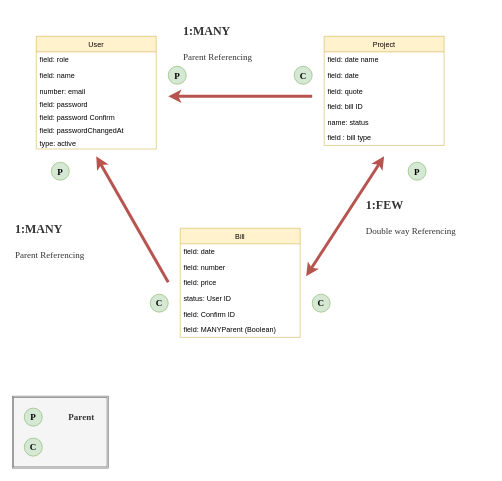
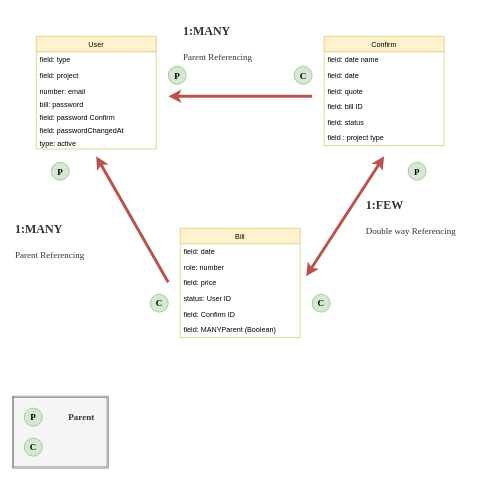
  <mxCell id="0" />
  <mxCell id="1" parent="0" />
  <mxCell id="2" value="User" style="swimlane;fontStyle=0;childLayout=stackLayout;horizontal=1;startSize=26;fillColor=#fff2cc;horizontalStack=0;resizeParent=1;resizeParentMax=0;resizeLast=0;collapsible=1;marginBottom=0;direction=east;strokeColor=#d6b656;" vertex="1" parent="1"><mxGeometry x="60" y="60" width="200" height="188" as="geometry" /></mxCell>
- <mxCell id="3" value="field: role" style="text;strokeColor=none;fillColor=none;align=left;verticalAlign=top;spacingLeft=4;spacingRight=4;overflow=hidden;rotatable=0;points=[[0,0.5],[1,0.5]];portConstraint=eastwest;" vertex="1" parent="2"><mxGeometry y="26" width="200" height="26" as="geometry" /></mxCell>
- <mxCell id="4" value="field: name&#10;" style="text;strokeColor=none;fillColor=none;align=left;verticalAlign=top;spacingLeft=4;spacingRight=4;overflow=hidden;rotatable=0;points=[[0,0.5],[1,0.5]];portConstraint=eastwest;" vertex="1" parent="2"><mxGeometry y="52" width="200" height="26" as="geometry" /></mxCell>
+ <mxCell id="3" value="field: type" style="text;strokeColor=none;fillColor=none;align=left;verticalAlign=top;spacingLeft=4;spacingRight=4;overflow=hidden;rotatable=0;points=[[0,0.5],[1,0.5]];portConstraint=eastwest;" vertex="1" parent="2"><mxGeometry y="26" width="200" height="26" as="geometry" /></mxCell>
+ <mxCell id="4" value="field: project&#10;" style="text;strokeColor=none;fillColor=none;align=left;verticalAlign=top;spacingLeft=4;spacingRight=4;overflow=hidden;rotatable=0;points=[[0,0.5],[1,0.5]];portConstraint=eastwest;" vertex="1" parent="2"><mxGeometry y="52" width="200" height="26" as="geometry" /></mxCell>
  <mxCell id="5" value="number: email&#10;" style="text;strokeColor=none;fillColor=none;align=left;verticalAlign=top;spacingLeft=4;spacingRight=4;overflow=hidden;rotatable=0;points=[[0,0.5],[1,0.5]];portConstraint=eastwest;" vertex="1" parent="2"><mxGeometry y="78" width="200" height="22" as="geometry" /></mxCell>
- <mxCell id="6" value="field: password" style="text;strokeColor=none;fillColor=none;align=left;verticalAlign=top;spacingLeft=4;spacingRight=4;overflow=hidden;rotatable=0;points=[[0,0.5],[1,0.5]];portConstraint=eastwest;" vertex="1" parent="2"><mxGeometry y="100" width="200" height="22" as="geometry" /></mxCell>
+ <mxCell id="6" value="bill: password" style="text;strokeColor=none;fillColor=none;align=left;verticalAlign=top;spacingLeft=4;spacingRight=4;overflow=hidden;rotatable=0;points=[[0,0.5],[1,0.5]];portConstraint=eastwest;" vertex="1" parent="2"><mxGeometry y="100" width="200" height="22" as="geometry" /></mxCell>
  <mxCell id="7" value="field: password Confirm&#10;" style="text;strokeColor=none;fillColor=none;align=left;verticalAlign=top;spacingLeft=4;spacingRight=4;overflow=hidden;rotatable=0;points=[[0,0.5],[1,0.5]];portConstraint=eastwest;" vertex="1" parent="2"><mxGeometry y="122" width="200" height="22" as="geometry" /></mxCell>
  <mxCell id="8" value="field: passwordChangedAt" style="text;strokeColor=none;fillColor=none;align=left;verticalAlign=top;spacingLeft=4;spacingRight=4;overflow=hidden;rotatable=0;points=[[0,0.5],[1,0.5]];portConstraint=eastwest;" vertex="1" parent="2"><mxGeometry y="144" width="200" height="22" as="geometry" /></mxCell>
  <mxCell id="9" value="type: active&#10;" style="text;strokeColor=none;fillColor=none;align=left;verticalAlign=top;spacingLeft=4;spacingRight=4;overflow=hidden;rotatable=0;points=[[0,0.5],[1,0.5]];portConstraint=eastwest;" vertex="1" parent="2"><mxGeometry y="166" width="200" height="22" as="geometry" /></mxCell>
- <mxCell id="10" value="Project" style="swimlane;fontStyle=0;childLayout=stackLayout;horizontal=1;startSize=26;fillColor=#fff2cc;horizontalStack=0;resizeParent=1;resizeParentMax=0;resizeLast=0;collapsible=1;marginBottom=0;strokeColor=#d6b656;" vertex="1" parent="1"><mxGeometry x="540" y="60" width="200" height="182" as="geometry" /></mxCell>
+ <mxCell id="10" value="Confirm" style="swimlane;fontStyle=0;childLayout=stackLayout;horizontal=1;startSize=26;fillColor=#fff2cc;horizontalStack=0;resizeParent=1;resizeParentMax=0;resizeLast=0;collapsible=1;marginBottom=0;strokeColor=#d6b656;" vertex="1" parent="1"><mxGeometry x="540" y="60" width="200" height="182" as="geometry" /></mxCell>
  <mxCell id="11" value="field: date name" style="text;strokeColor=none;fillColor=none;align=left;verticalAlign=top;spacingLeft=4;spacingRight=4;overflow=hidden;rotatable=0;points=[[0,0.5],[1,0.5]];portConstraint=eastwest;" vertex="1" parent="10"><mxGeometry y="26" width="200" height="26" as="geometry" /></mxCell>
  <mxCell id="12" value="field: date" style="text;strokeColor=none;fillColor=none;align=left;verticalAlign=top;spacingLeft=4;spacingRight=4;overflow=hidden;rotatable=0;points=[[0,0.5],[1,0.5]];portConstraint=eastwest;" vertex="1" parent="10"><mxGeometry y="52" width="200" height="26" as="geometry" /></mxCell>
  <mxCell id="13" value="field: quote" style="text;strokeColor=none;fillColor=none;align=left;verticalAlign=top;spacingLeft=4;spacingRight=4;overflow=hidden;rotatable=0;points=[[0,0.5],[1,0.5]];portConstraint=eastwest;" vertex="1" parent="10"><mxGeometry y="78" width="200" height="26" as="geometry" /></mxCell>
  <mxCell id="14" value="field: bill ID" style="text;strokeColor=none;fillColor=none;align=left;verticalAlign=top;spacingLeft=4;spacingRight=4;overflow=hidden;rotatable=0;points=[[0,0.5],[1,0.5]];portConstraint=eastwest;" vertex="1" parent="10"><mxGeometry y="104" width="200" height="26" as="geometry" /></mxCell>
- <mxCell id="15" value="name: status" style="text;strokeColor=none;fillColor=none;align=left;verticalAlign=top;spacingLeft=4;spacingRight=4;overflow=hidden;rotatable=0;points=[[0,0.5],[1,0.5]];portConstraint=eastwest;" vertex="1" parent="10"><mxGeometry y="130" width="200" height="26" as="geometry" /></mxCell>
- <mxCell id="16" value="field : bill type" style="text;strokeColor=none;fillColor=none;align=left;verticalAlign=top;spacingLeft=4;spacingRight=4;overflow=hidden;rotatable=0;points=[[0,0.5],[1,0.5]];portConstraint=eastwest;" vertex="1" parent="10"><mxGeometry y="156" width="200" height="26" as="geometry" /></mxCell>
+ <mxCell id="15" value="field: status" style="text;strokeColor=none;fillColor=none;align=left;verticalAlign=top;spacingLeft=4;spacingRight=4;overflow=hidden;rotatable=0;points=[[0,0.5],[1,0.5]];portConstraint=eastwest;" vertex="1" parent="10"><mxGeometry y="130" width="200" height="26" as="geometry" /></mxCell>
+ <mxCell id="16" value="field : project type" style="text;strokeColor=none;fillColor=none;align=left;verticalAlign=top;spacingLeft=4;spacingRight=4;overflow=hidden;rotatable=0;points=[[0,0.5],[1,0.5]];portConstraint=eastwest;" vertex="1" parent="10"><mxGeometry y="156" width="200" height="26" as="geometry" /></mxCell>
  <mxCell id="17" value="Bill" style="swimlane;fontStyle=0;childLayout=stackLayout;horizontal=1;startSize=26;fillColor=#fff2cc;horizontalStack=0;resizeParent=1;resizeParentMax=0;resizeLast=0;collapsible=1;marginBottom=0;strokeColor=#d6b656;" vertex="1" parent="1"><mxGeometry x="300" y="380" width="200" height="182" as="geometry" /></mxCell>
  <mxCell id="18" value="field: date" style="text;strokeColor=none;fillColor=none;align=left;verticalAlign=top;spacingLeft=4;spacingRight=4;overflow=hidden;rotatable=0;points=[[0,0.5],[1,0.5]];portConstraint=eastwest;" vertex="1" parent="17"><mxGeometry y="26" width="200" height="26" as="geometry" /></mxCell>
- <mxCell id="19" value="field: number" style="text;strokeColor=none;fillColor=none;align=left;verticalAlign=top;spacingLeft=4;spacingRight=4;overflow=hidden;rotatable=0;points=[[0,0.5],[1,0.5]];portConstraint=eastwest;" vertex="1" parent="17"><mxGeometry y="52" width="200" height="26" as="geometry" /></mxCell>
+ <mxCell id="19" value="role: number" style="text;strokeColor=none;fillColor=none;align=left;verticalAlign=top;spacingLeft=4;spacingRight=4;overflow=hidden;rotatable=0;points=[[0,0.5],[1,0.5]];portConstraint=eastwest;" vertex="1" parent="17"><mxGeometry y="52" width="200" height="26" as="geometry" /></mxCell>
  <mxCell id="20" value="field: price" style="text;strokeColor=none;fillColor=none;align=left;verticalAlign=top;spacingLeft=4;spacingRight=4;overflow=hidden;rotatable=0;points=[[0,0.5],[1,0.5]];portConstraint=eastwest;" vertex="1" parent="17"><mxGeometry y="78" width="200" height="26" as="geometry" /></mxCell>
  <mxCell id="21" value="status: User ID" style="text;strokeColor=none;fillColor=none;align=left;verticalAlign=top;spacingLeft=4;spacingRight=4;overflow=hidden;rotatable=0;points=[[0,0.5],[1,0.5]];portConstraint=eastwest;" vertex="1" parent="17"><mxGeometry y="104" width="200" height="26" as="geometry" /></mxCell>
  <mxCell id="22" value="field: Confirm ID" style="text;strokeColor=none;fillColor=none;align=left;verticalAlign=top;spacingLeft=4;spacingRight=4;overflow=hidden;rotatable=0;points=[[0,0.5],[1,0.5]];portConstraint=eastwest;" vertex="1" parent="17"><mxGeometry y="130" width="200" height="26" as="geometry" /></mxCell>
  <mxCell id="23" value="field: MANYParent (Boolean)" style="text;strokeColor=none;fillColor=none;align=left;verticalAlign=top;spacingLeft=4;spacingRight=4;overflow=hidden;rotatable=0;points=[[0,0.5],[1,0.5]];portConstraint=eastwest;" vertex="1" parent="17"><mxGeometry y="156" width="200" height="26" as="geometry" /></mxCell>
  <mxCell id="24" value="" style="shape=ext;double=1;rounded=0;whiteSpace=wrap;html=1;fillColor=#f5f5f5;strokeColor=#666666;fontColor=#333333;" vertex="1" parent="1"><mxGeometry x="20" y="660" width="160" height="120" as="geometry" /></mxCell>
  <mxCell id="25" value="&lt;b&gt;&lt;font face=&quot;Lucida Console&quot; style=&quot;font-size: 15px&quot;&gt;P&lt;/font&gt;&lt;/b&gt;" style="ellipse;whiteSpace=wrap;html=1;aspect=fixed;fillColor=#d5e8d4;strokeColor=#82b366;" vertex="1" parent="1"><mxGeometry x="40" y="680" width="30" height="30" as="geometry" /></mxCell>
  <mxCell id="26" value="&lt;p style=&quot;line-height: 80% ; font-size: 15px&quot;&gt;Parent&lt;/p&gt;" style="text;html=1;fontSize=15;fontStyle=1;verticalAlign=middle;align=center;fontFamily=Lucida Console;fontColor=#333333;" vertex="1" parent="1"><mxGeometry x="100" y="675" width="70" height="40" as="geometry" /></mxCell>
  <mxCell id="27" value="&lt;b&gt;&lt;font face=&quot;Lucida Console&quot; style=&quot;font-size: 15px&quot;&gt;C&lt;/font&gt;&lt;/b&gt;" style="ellipse;whiteSpace=wrap;html=1;aspect=fixed;fillColor=#d5e8d4;strokeColor=#82b366;" vertex="1" parent="1"><mxGeometry x="40" y="730" width="30" height="30" as="geometry" /></mxCell>
  <mxCell id="28" value="" style="endArrow=classic;html=1;fontFamily=Lucida Console;fontSize=15;fontColor=#333333;strokeWidth=5;fillColor=#f8cecc;strokeColor=#b85450;" edge="1" parent="1"><mxGeometry width="50" height="50" relative="1" as="geometry"><mxPoint x="520" y="160" as="sourcePoint" /><mxPoint x="280" y="160" as="targetPoint" /></mxGeometry></mxCell>
  <mxCell id="29" value="&lt;b&gt;&lt;font face=&quot;Lucida Console&quot; style=&quot;font-size: 15px&quot;&gt;P&lt;/font&gt;&lt;/b&gt;" style="ellipse;whiteSpace=wrap;html=1;aspect=fixed;fillColor=#d5e8d4;strokeColor=#82b366;" vertex="1" parent="1"><mxGeometry x="280" y="110" width="30" height="30" as="geometry" /></mxCell>
  <mxCell id="30" value="&lt;b&gt;&lt;font face=&quot;Lucida Console&quot; style=&quot;font-size: 15px&quot;&gt;C&lt;/font&gt;&lt;/b&gt;" style="ellipse;whiteSpace=wrap;html=1;aspect=fixed;fillColor=#d5e8d4;strokeColor=#82b366;" vertex="1" parent="1"><mxGeometry x="490" y="110" width="30" height="30" as="geometry" /></mxCell>
  <mxCell id="31" value="" style="endArrow=classic;html=1;fontFamily=Lucida Console;fontSize=15;fontColor=#333333;strokeWidth=5;fillColor=#f8cecc;strokeColor=#b85450;" edge="1" parent="1"><mxGeometry width="50" height="50" relative="1" as="geometry"><mxPoint x="280" y="470" as="sourcePoint" /><mxPoint x="160" y="260" as="targetPoint" /></mxGeometry></mxCell>
  <mxCell id="32" value="&lt;b&gt;&lt;font face=&quot;Lucida Console&quot; style=&quot;font-size: 15px&quot;&gt;P&lt;/font&gt;&lt;/b&gt;" style="ellipse;whiteSpace=wrap;html=1;aspect=fixed;fillColor=#d5e8d4;strokeColor=#82b366;" vertex="1" parent="1"><mxGeometry x="85" y="270" width="30" height="30" as="geometry" /></mxCell>
  <mxCell id="33" value="&lt;b&gt;&lt;font face=&quot;Lucida Console&quot; style=&quot;font-size: 15px&quot;&gt;C&lt;/font&gt;&lt;/b&gt;" style="ellipse;whiteSpace=wrap;html=1;aspect=fixed;fillColor=#d5e8d4;strokeColor=#82b366;" vertex="1" parent="1"><mxGeometry x="250" y="490" width="30" height="30" as="geometry" /></mxCell>
  <mxCell id="34" value="&lt;b&gt;&lt;font face=&quot;Lucida Console&quot; style=&quot;font-size: 15px&quot;&gt;C&lt;/font&gt;&lt;/b&gt;" style="ellipse;whiteSpace=wrap;html=1;aspect=fixed;fillColor=#d5e8d4;strokeColor=#82b366;" vertex="1" parent="1"><mxGeometry x="520" y="490" width="30" height="30" as="geometry" /></mxCell>
  <mxCell id="35" value="&lt;b&gt;&lt;font face=&quot;Lucida Console&quot; style=&quot;font-size: 15px&quot;&gt;P&lt;/font&gt;&lt;/b&gt;" style="ellipse;whiteSpace=wrap;html=1;aspect=fixed;fillColor=#d5e8d4;strokeColor=#82b366;" vertex="1" parent="1"><mxGeometry x="680" y="270" width="30" height="30" as="geometry" /></mxCell>
  <mxCell id="36" value="&lt;h1&gt;&lt;font style=&quot;font-size: 20px&quot;&gt;1:FEW&lt;/font&gt;&lt;/h1&gt;&lt;p&gt;&lt;font style=&quot;font-size: 15px&quot;&gt;Double way Referencing&lt;/font&gt;&lt;/p&gt;&lt;p style=&quot;font-size: 30px&quot;&gt;&lt;br&gt;&lt;/p&gt;" style="text;html=1;strokeColor=none;fillColor=none;spacing=5;spacingTop=-20;whiteSpace=wrap;overflow=hidden;rounded=0;fontFamily=Lucida Console;fontSize=15;fontColor=#333333;" vertex="1" parent="1"><mxGeometry x="605" y="310" width="210" height="90" as="geometry" /></mxCell>
  <mxCell id="37" value="&lt;h1&gt;&lt;font style=&quot;font-size: 20px&quot;&gt;1:MANY&lt;/font&gt;&lt;/h1&gt;&lt;p&gt;&lt;font style=&quot;font-size: 15px&quot;&gt;Parent Referencing&lt;/font&gt;&lt;/p&gt;&lt;p style=&quot;font-size: 30px&quot;&gt;&lt;br&gt;&lt;/p&gt;" style="text;html=1;strokeColor=none;fillColor=none;spacing=5;spacingTop=-20;whiteSpace=wrap;overflow=hidden;rounded=0;fontFamily=Lucida Console;fontSize=15;fontColor=#333333;" vertex="1" parent="1"><mxGeometry x="300" y="20" width="210" height="90" as="geometry" /></mxCell>
  <mxCell id="38" value="&lt;h1&gt;&lt;font style=&quot;font-size: 20px&quot;&gt;1:MANY&lt;/font&gt;&lt;/h1&gt;&lt;p&gt;&lt;font style=&quot;font-size: 15px&quot;&gt;Parent Referencing&lt;/font&gt;&lt;/p&gt;&lt;p style=&quot;font-size: 30px&quot;&gt;&lt;br&gt;&lt;/p&gt;" style="text;html=1;strokeColor=none;fillColor=none;spacing=5;spacingTop=-20;whiteSpace=wrap;overflow=hidden;rounded=0;fontFamily=Lucida Console;fontSize=15;fontColor=#333333;" vertex="1" parent="1"><mxGeometry x="20" y="350" width="210" height="90" as="geometry" /></mxCell>
  <mxCell id="39" value="" style="endArrow=classic;startArrow=classic;html=1;strokeWidth=5;fontFamily=Lucida Console;fontSize=15;fontColor=#333333;fillColor=#f8cecc;strokeColor=#b85450;" edge="1" parent="1"><mxGeometry width="50" height="50" relative="1" as="geometry"><mxPoint x="510" y="460" as="sourcePoint" /><mxPoint x="640" y="260" as="targetPoint" /></mxGeometry></mxCell>
